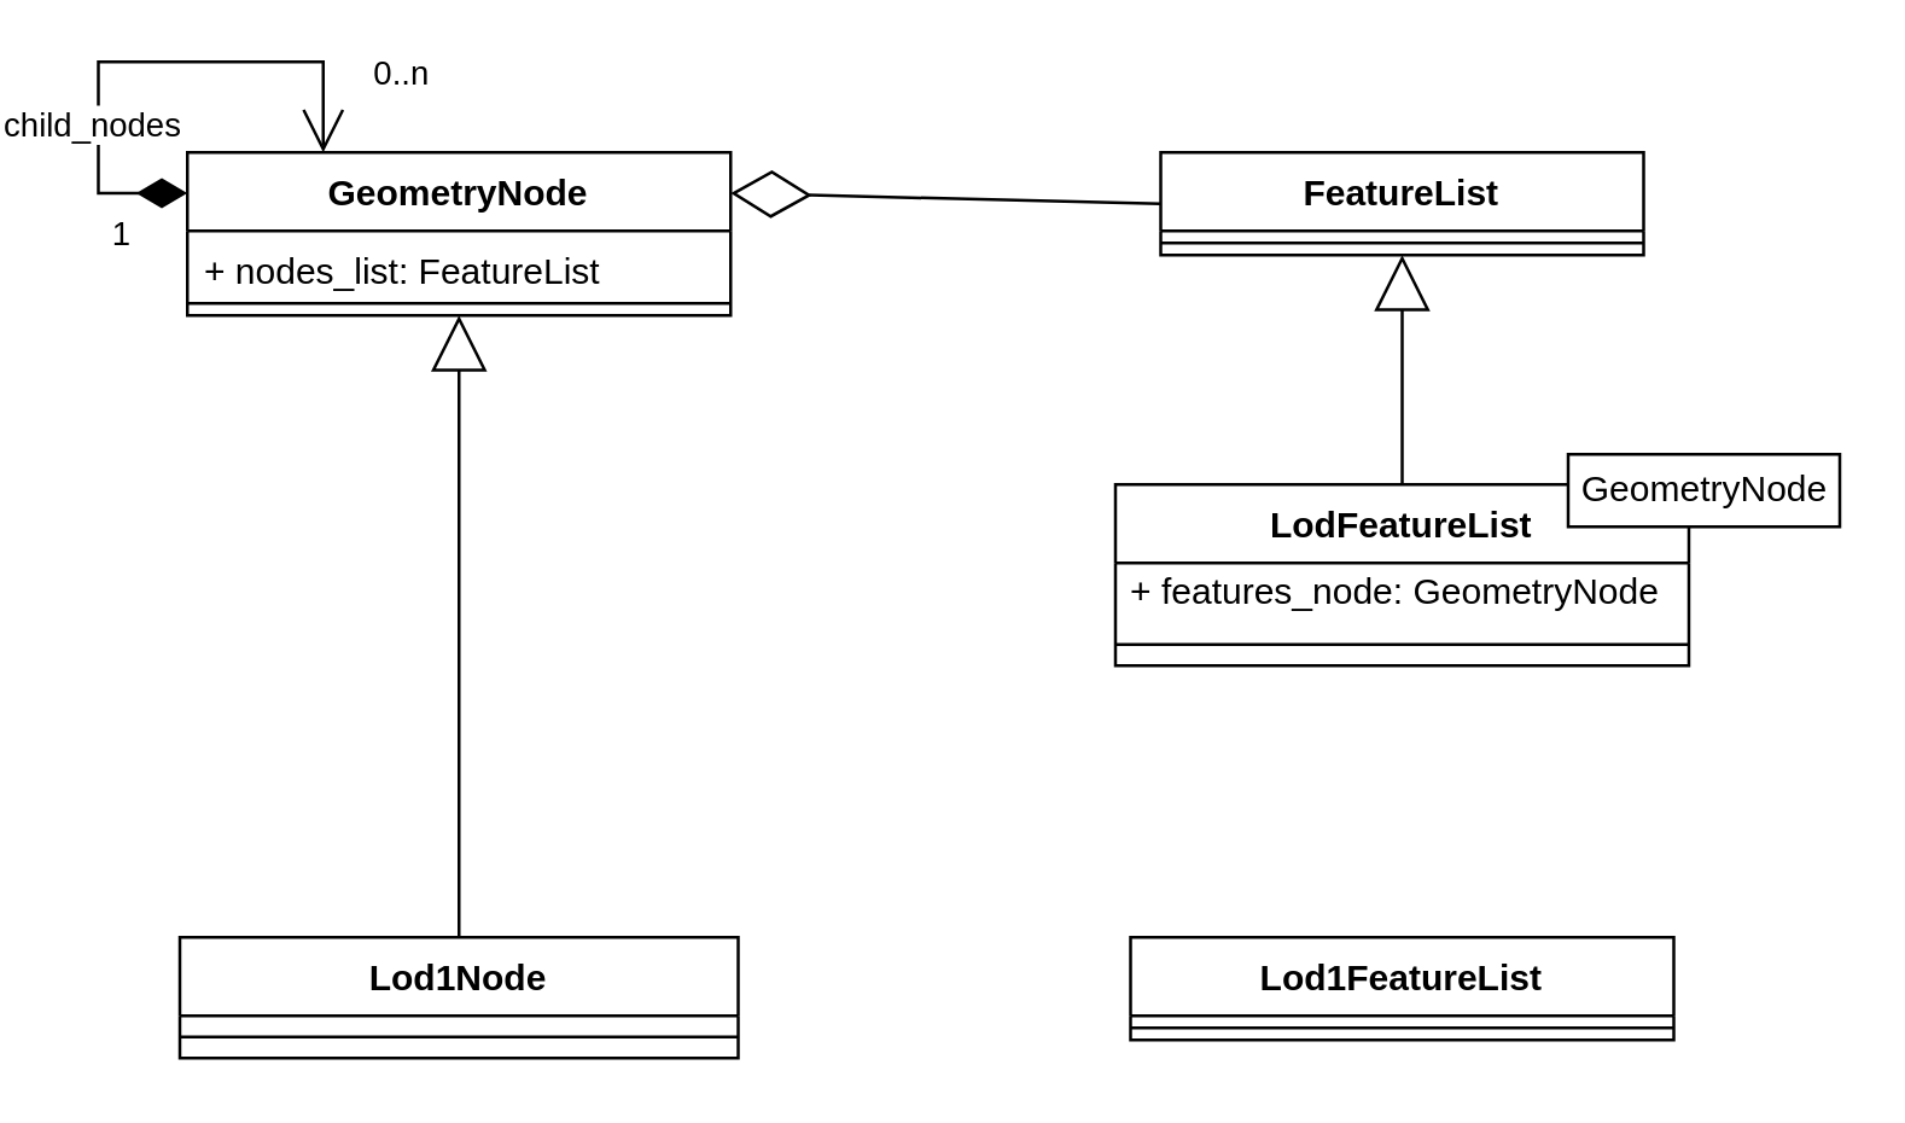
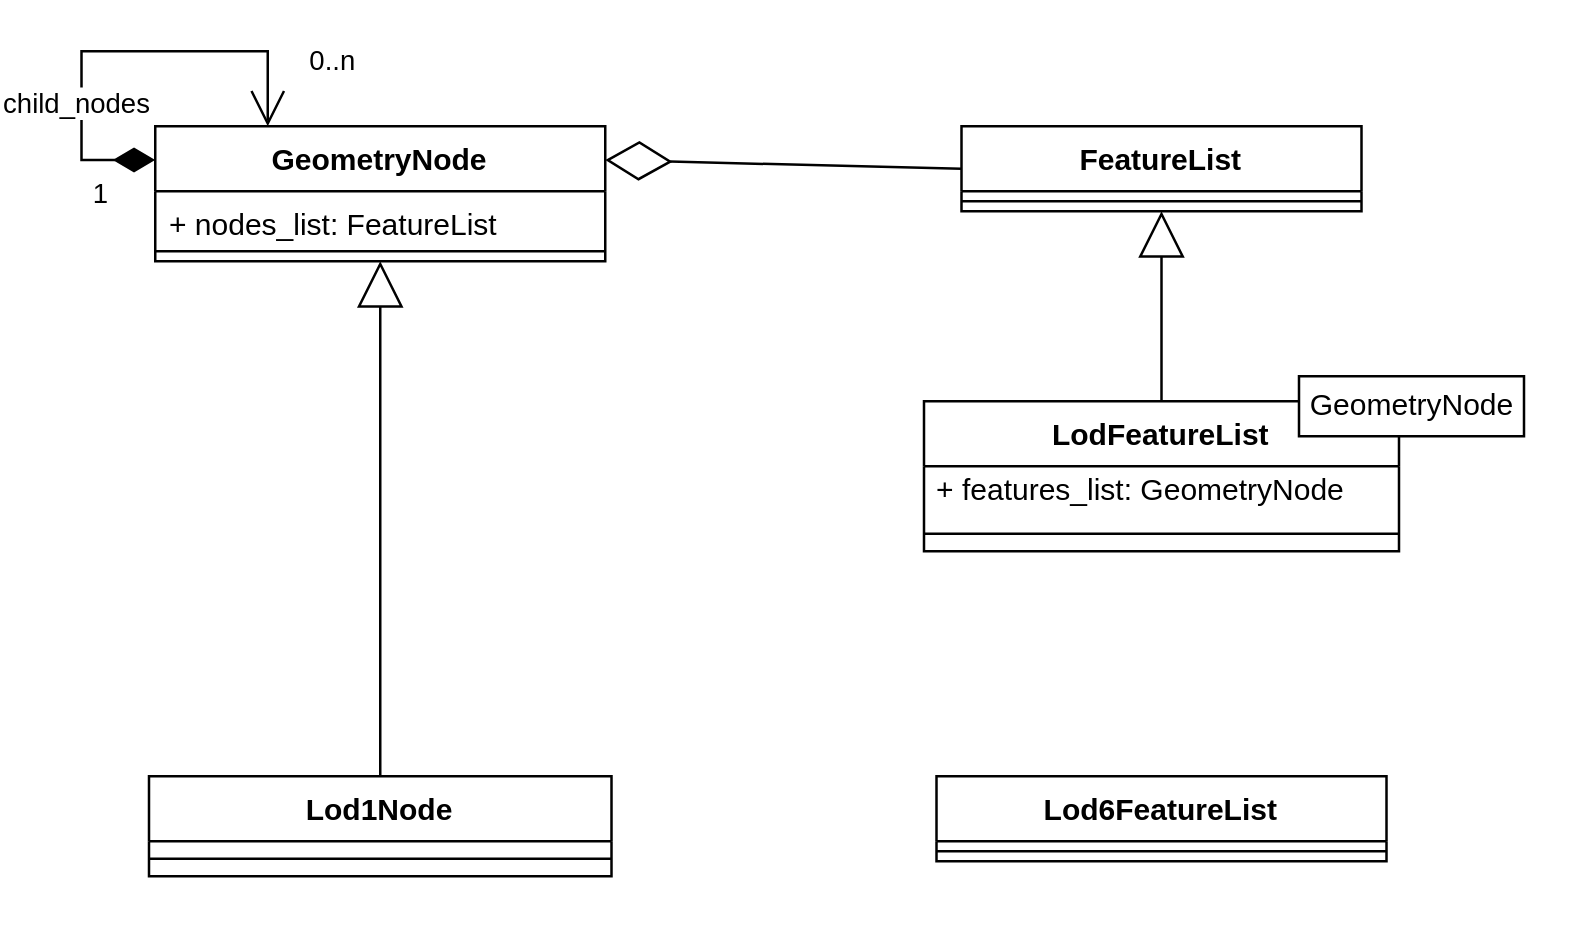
  <mxCell id="0" />
  <mxCell id="1" parent="0" />
  <mxCell id="2" value="GeometryNode" style="swimlane;fontStyle=1;align=center;verticalAlign=top;childLayout=stackLayout;horizontal=1;startSize=26;horizontalStack=0;resizeParent=1;resizeParentMax=0;resizeLast=0;collapsible=1;marginBottom=0;rounded=0;swimlaneLine=1;sketch=0;shadow=0;glass=0;noLabel=0;expand=1;" vertex="1" parent="1"><mxGeometry x="49.5" y="50" width="180" height="54" as="geometry" /></mxCell>
  <mxCell id="3" value="+ nodes_list: FeatureList&#10; &#10;" style="text;strokeColor=none;fillColor=none;align=left;verticalAlign=top;spacingLeft=4;spacingRight=4;overflow=hidden;rotatable=0;points=[[0,0.5],[1,0.5]];portConstraint=eastwest;" vertex="1" parent="2"><mxGeometry y="26" width="180" height="20" as="geometry" /></mxCell>
  <mxCell id="4" value="" style="line;strokeWidth=1;fillColor=none;align=left;verticalAlign=middle;spacingTop=-1;spacingLeft=3;spacingRight=3;rotatable=0;labelPosition=right;points=[];portConstraint=eastwest;" vertex="1" parent="2"><mxGeometry y="46" width="180" height="8" as="geometry" /></mxCell>
  <mxCell id="5" value="Lod1Node" style="swimlane;fontStyle=1;align=center;verticalAlign=top;childLayout=stackLayout;horizontal=1;startSize=26;horizontalStack=0;resizeParent=1;resizeParentMax=0;resizeLast=0;collapsible=1;marginBottom=0;" vertex="1" parent="1"><mxGeometry x="47" y="310" width="185" height="40" as="geometry" /></mxCell>
  <mxCell id="6" value="" style="line;strokeWidth=1;fillColor=none;align=left;verticalAlign=middle;spacingTop=-1;spacingLeft=3;spacingRight=3;rotatable=0;labelPosition=right;points=[];portConstraint=eastwest;" vertex="1" parent="5"><mxGeometry y="26" width="185" height="14" as="geometry" /></mxCell>
- <mxCell id="7" value="Lod1FeatureList" style="swimlane;fontStyle=1;align=center;verticalAlign=top;childLayout=stackLayout;horizontal=1;startSize=26;horizontalStack=0;resizeParent=1;resizeParentMax=0;resizeLast=0;collapsible=1;marginBottom=0;" vertex="1" parent="1"><mxGeometry x="362" y="310" width="180" height="34" as="geometry" /></mxCell>
+ <mxCell id="7" value="Lod6FeatureList" style="swimlane;fontStyle=1;align=center;verticalAlign=top;childLayout=stackLayout;horizontal=1;startSize=26;horizontalStack=0;resizeParent=1;resizeParentMax=0;resizeLast=0;collapsible=1;marginBottom=0;" vertex="1" parent="1"><mxGeometry x="362" y="310" width="180" height="34" as="geometry" /></mxCell>
  <mxCell id="8" value="" style="line;strokeWidth=1;fillColor=none;align=left;verticalAlign=middle;spacingTop=-1;spacingLeft=3;spacingRight=3;rotatable=0;labelPosition=right;points=[];portConstraint=eastwest;" vertex="1" parent="7"><mxGeometry y="26" width="180" height="8" as="geometry" /></mxCell>
  <mxCell id="9" value="LodFeatureList" style="swimlane;fontStyle=1;align=center;verticalAlign=top;childLayout=stackLayout;horizontal=1;startSize=26;horizontalStack=0;resizeParent=1;resizeParentMax=0;resizeLast=0;collapsible=1;marginBottom=0;" vertex="1" parent="1"><mxGeometry x="357" y="160" width="190" height="60" as="geometry" /></mxCell>
- <mxCell id="10" value="&amp;nbsp;+ features_node: GeometryNode" style="text;html=1;align=left;verticalAlign=middle;resizable=0;points=[];autosize=1;strokeColor=none;fillColor=none;" vertex="1" parent="9"><mxGeometry y="26" width="190" height="20" as="geometry" /></mxCell>
+ <mxCell id="10" value="&amp;nbsp;+ features_list: GeometryNode" style="text;html=1;align=left;verticalAlign=middle;resizable=0;points=[];autosize=1;strokeColor=none;fillColor=none;" vertex="1" parent="9"><mxGeometry y="26" width="190" height="20" as="geometry" /></mxCell>
  <mxCell id="11" value="" style="line;strokeWidth=1;fillColor=none;align=left;verticalAlign=middle;spacingTop=-1;spacingLeft=3;spacingRight=3;rotatable=0;labelPosition=right;points=[];portConstraint=eastwest;" vertex="1" parent="9"><mxGeometry y="46" width="190" height="14" as="geometry" /></mxCell>
  <mxCell id="12" value="" style="endArrow=block;endSize=16;endFill=0;html=1;rounded=0;labelBorderColor=none;strokeWidth=1;exitX=0.5;exitY=0;exitDx=0;exitDy=0;entryX=0.5;entryY=1;entryDx=0;entryDy=0;" edge="1" parent="1" source="5" target="2"><mxGeometry width="160" relative="1" as="geometry"><mxPoint x="327" y="248" as="sourcePoint" /><mxPoint x="140" y="130" as="targetPoint" /></mxGeometry></mxCell>
  <mxCell id="13" value="" style="endArrow=block;endSize=16;endFill=0;html=1;rounded=0;labelBorderColor=none;strokeWidth=1;exitX=0.5;exitY=0;exitDx=0;exitDy=0;entryX=0.5;entryY=1;entryDx=0;entryDy=0;entryPerimeter=0;" edge="1" parent="1" source="9" target="15"><mxGeometry width="160" relative="1" as="geometry"><mxPoint x="797" y="302" as="sourcePoint" /><mxPoint x="627" y="144" as="targetPoint" /></mxGeometry></mxCell>
  <mxCell id="14" value="FeatureList" style="swimlane;fontStyle=1;align=center;verticalAlign=top;childLayout=stackLayout;horizontal=1;startSize=26;horizontalStack=0;resizeParent=1;resizeParentMax=0;resizeLast=0;collapsible=1;marginBottom=0;rounded=0;" vertex="1" parent="1"><mxGeometry x="372" y="50" width="160" height="34" as="geometry" /></mxCell>
  <mxCell id="15" value="" style="line;strokeWidth=1;fillColor=none;align=left;verticalAlign=middle;spacingTop=-1;spacingLeft=3;spacingRight=3;rotatable=0;labelPosition=right;points=[];portConstraint=eastwest;rounded=0;" vertex="1" parent="14"><mxGeometry y="26" width="160" height="8" as="geometry" /></mxCell>
  <mxCell id="16" value="" style="endArrow=open;html=1;endSize=12;startArrow=diamondThin;startSize=14;startFill=1;edgeStyle=orthogonalEdgeStyle;rounded=0;labelBorderColor=none;strokeWidth=1;exitX=0;exitY=0.25;exitDx=0;exitDy=0;entryX=0.25;entryY=0;entryDx=0;entryDy=0;" edge="1" parent="1" source="2" target="2"><mxGeometry relative="1" as="geometry"><mxPoint x="9.5" y="50" as="sourcePoint" /><mxPoint x="119.5" y="30" as="targetPoint" /><Array as="points"><mxPoint x="20" y="64" /><mxPoint x="20" y="20" /><mxPoint x="95" y="20" /></Array></mxGeometry></mxCell>
  <mxCell id="17" value="1" style="edgeLabel;resizable=0;html=1;align=left;verticalAlign=top;rounded=0;" connectable="0" vertex="1" parent="16"><mxGeometry x="-1" relative="1" as="geometry"><mxPoint x="-27" as="offset" /></mxGeometry></mxCell>
  <mxCell id="18" value="0..n" style="edgeLabel;resizable=0;html=1;align=right;verticalAlign=top;rounded=0;" connectable="0" vertex="1" parent="16"><mxGeometry x="1" relative="1" as="geometry"><mxPoint x="35" y="-40" as="offset" /></mxGeometry></mxCell>
  <mxCell id="19" value="&lt;div&gt;child_nodes&lt;/div&gt;" style="edgeLabel;html=1;align=center;verticalAlign=middle;resizable=0;points=[];" vertex="1" connectable="0" parent="16"><mxGeometry x="-0.004" relative="1" as="geometry"><mxPoint x="-18" y="20" as="offset" /></mxGeometry></mxCell>
  <mxCell id="20" value="" style="endArrow=diamondThin;endFill=0;endSize=24;html=1;rounded=0;entryX=1;entryY=0.25;entryDx=0;entryDy=0;exitX=0;exitY=0.5;exitDx=0;exitDy=0;" edge="1" parent="1" source="14" target="2"><mxGeometry width="160" relative="1" as="geometry"><mxPoint x="197" y="490" as="sourcePoint" /><mxPoint x="357" y="490" as="targetPoint" /></mxGeometry></mxCell>
  <mxCell id="21" value="GeometryNode" style="html=1;" vertex="1" parent="1"><mxGeometry x="507" y="150" width="90" height="24" as="geometry" /></mxCell>
